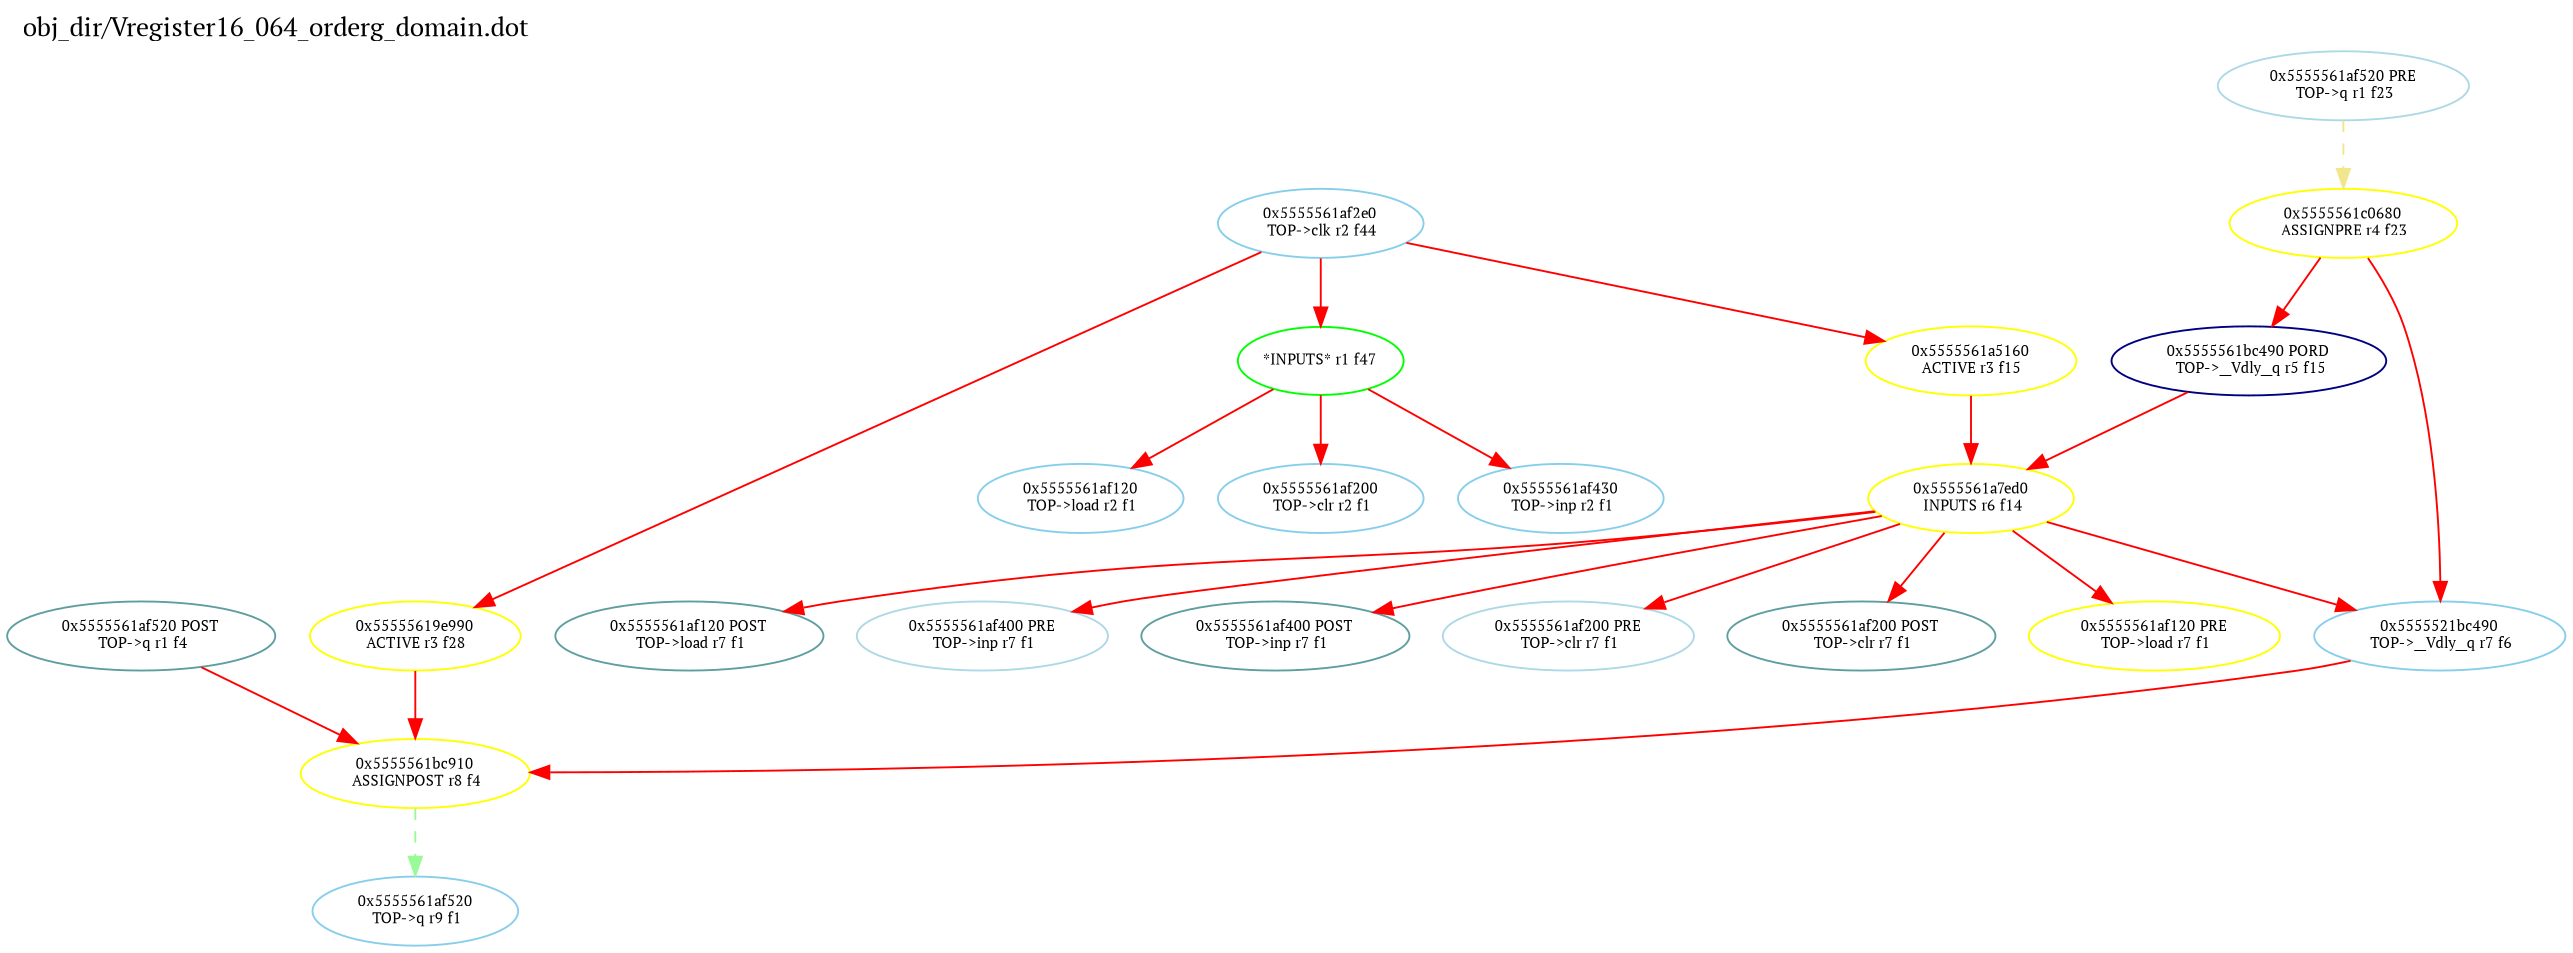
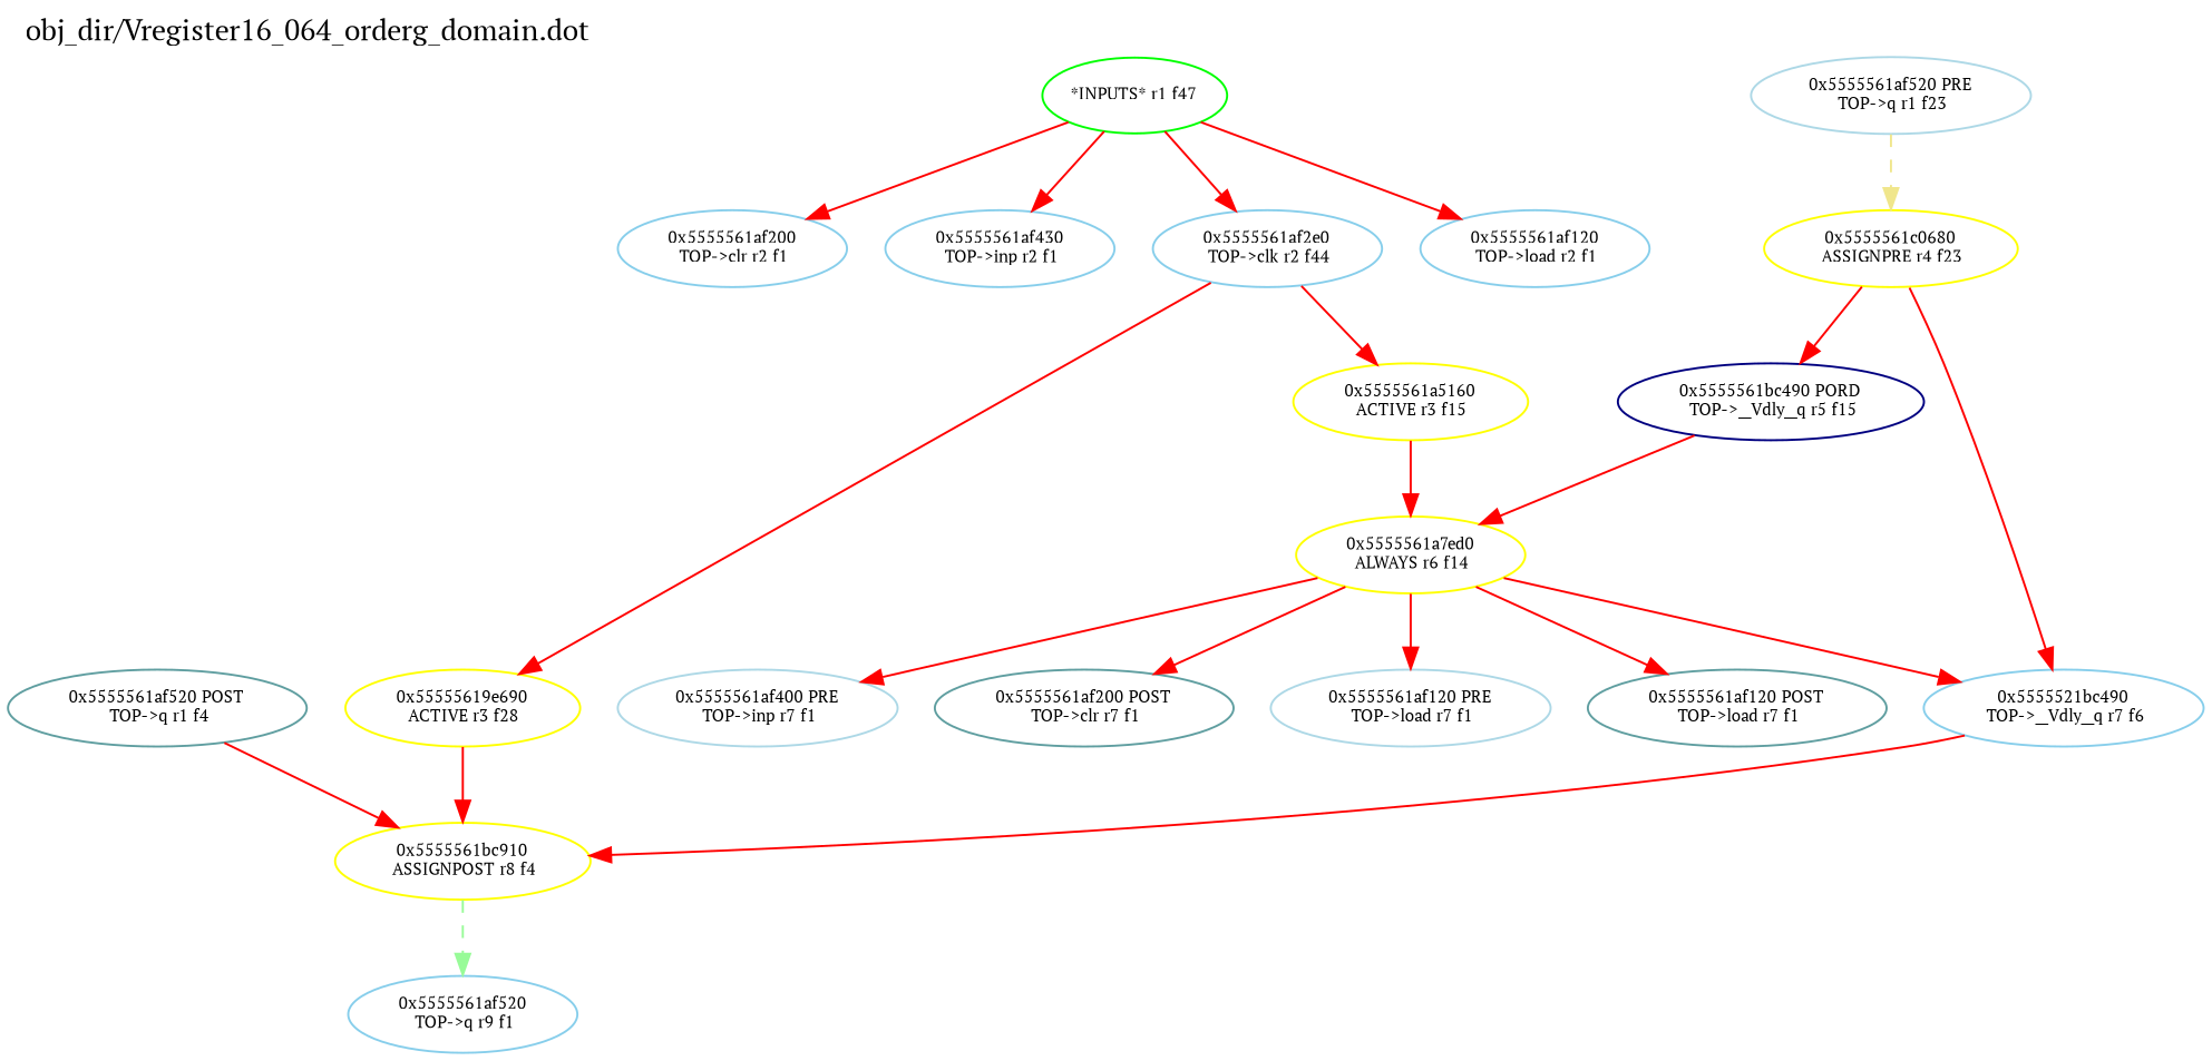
  digraph {
    fontname="PT Serif"
    label="obj_dir/Vregister16_064_orderg_domain.dot"
    labeljust=l
    labelloc=t
    rankdir=TB
    node [color=skyblue fontname="PT Serif" fontsize=8]
    edge [color=red fontname="PT Serif" fontsize=8 weight=32]
    n1 [color=CadetBlue label="0x5555561af520 POST\n TOP->q r1 f4"]
    n2 [color=yellow label="0x5555561bc910\n ASSIGNPOST r8 f4"]
    n3 [label="0x5555561af520\n TOP->q r9 f1"]
    n4 [color=lightblue label="0x5555561af520 PRE\n TOP->q r1 f23"]
    n5 [color=yellow label="0x5555561c0680\n ASSIGNPRE r4 f23"]
    n6 [color=NavyBlue label="0x5555561bc490 PORD\n TOP->__Vdly__q r5 f15"]
    n7 [label="0x5555521bc490\n TOP->__Vdly__q r7 f6"]
    n8 [color=green label="*INPUTS* r1 f47"]
    n9 [label="0x5555561af120\n TOP->load r2 f1"]
    n10 [label="0x5555561af200\n TOP->clr r2 f1"]
    n11 [label="0x5555561af430\n TOP->inp r2 f1"]
    n12 [label="0x5555561af2e0\n TOP->clk r2 f44"]
    n13 [color=yellow label="0x5555561a5160\n ACTIVE r3 f15"]
-   n14 [color=yellow label="0x55555619e990\n ACTIVE r3 f28"]
-   n15 [color=yellow label="0x5555561a7ed0\n INPUTS r6 f14"]
-   n16 [color=lightblue label="0x5555561af200 PRE\n TOP->clr r7 f1"]
+   n14 [color=yellow label="0x55555619e690\n ACTIVE r3 f28"]
+   n15 [color=yellow label="0x5555561a7ed0\n ALWAYS r6 f14"]
    n17 [color=CadetBlue label="0x5555561af200 POST\n TOP->clr r7 f1"]
-   n18 [color=yellow label="0x5555561af120 PRE\n TOP->load r7 f1"]
+   n18 [color=lightblue label="0x5555561af120 PRE\n TOP->load r7 f1"]
    n19 [color=CadetBlue label="0x5555561af120 POST\n TOP->load r7 f1"]
    n20 [color=lightblue label="0x5555561af400 PRE\n TOP->inp r7 f1"]
-   n21 [color=CadetBlue label="0x5555561af400 POST\n TOP->inp r7 f1"]
    n1 -> n2 [weight=2]
    n2 -> n3 [color=PaleGreen style=dashed weight=1]
    n4 -> n5 [color=khaki style=dashed weight=3]
    n5 -> n6
    n5 -> n7
    n6 -> n15
    n7 -> n2 [weight=8]
    n8 -> n9 [weight=1]
    n8 -> n10 [weight=1]
    n8 -> n11 [weight=1]
-   n12 -> n8 [weight=1]
+   n8 -> n12 [weight=1]
    n12 -> n13 [weight=8]
    n12 -> n14 [weight=8]
    n13 -> n15
    n14 -> n2
    n15 -> n7
-   n15 -> n16
    n15 -> n17 [weight=2]
    n15 -> n18
    n15 -> n19 [weight=2]
    n15 -> n20
-   n15 -> n21 [weight=2]
  }
